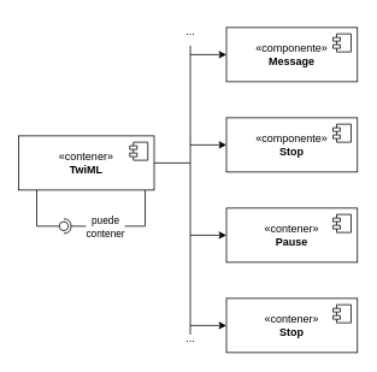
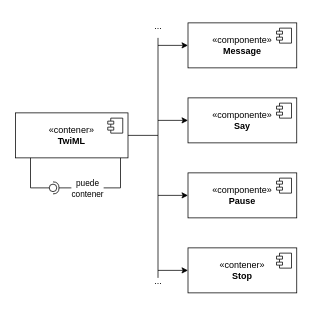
  <mxCell id="0" />
  <mxCell id="1" parent="0" />
  <mxCell id="2" value="«contener»&lt;br&gt;&lt;b&gt;TwiML&lt;/b&gt;" style="html=1;dropTarget=0;whiteSpace=wrap;" parent="1" vertex="1"><mxGeometry x="20" y="150" width="150" height="60" as="geometry" /></mxCell>
  <mxCell id="3" value="" style="shape=module;jettyWidth=8;jettyHeight=4;" parent="2" vertex="1"><mxGeometry x="1" width="20" height="20" relative="1" as="geometry"><mxPoint x="-27" y="7" as="offset" /></mxGeometry></mxCell>
  <mxCell id="4" value="«componente»&lt;br&gt;&lt;b&gt;Message&lt;/b&gt;" style="html=1;dropTarget=0;whiteSpace=wrap;" vertex="1" parent="1"><mxGeometry x="250" y="30" width="145" height="60" as="geometry" /></mxCell>
  <mxCell id="5" value="" style="shape=module;jettyWidth=8;jettyHeight=4;" vertex="1" parent="4"><mxGeometry x="1" width="20" height="20" relative="1" as="geometry"><mxPoint x="-27" y="7" as="offset" /></mxGeometry></mxCell>
  <mxCell id="6" value="" style="endArrow=classic;html=1;rounded=0;entryX=0;entryY=0.5;entryDx=0;entryDy=0;" edge="1" parent="1" target="4"><mxGeometry width="50" height="50" relative="1" as="geometry"><mxPoint x="210" y="60" as="sourcePoint" /><mxPoint x="260" y="170" as="targetPoint" /></mxGeometry></mxCell>
- <mxCell id="7" value="«componente»&lt;br&gt;&lt;b&gt;Stop&lt;/b&gt;" style="html=1;dropTarget=0;whiteSpace=wrap;" vertex="1" parent="1"><mxGeometry x="250" y="130" width="145" height="60" as="geometry" /></mxCell>
+ <mxCell id="7" value="«componente»&lt;br&gt;&lt;b&gt;Say&lt;/b&gt;" style="html=1;dropTarget=0;whiteSpace=wrap;" vertex="1" parent="1"><mxGeometry x="250" y="130" width="145" height="60" as="geometry" /></mxCell>
  <mxCell id="8" value="" style="shape=module;jettyWidth=8;jettyHeight=4;" vertex="1" parent="7"><mxGeometry x="1" width="20" height="20" relative="1" as="geometry"><mxPoint x="-27" y="7" as="offset" /></mxGeometry></mxCell>
  <mxCell id="9" value="" style="endArrow=classic;html=1;rounded=0;entryX=0;entryY=0.5;entryDx=0;entryDy=0;" edge="1" parent="1" target="7"><mxGeometry width="50" height="50" relative="1" as="geometry"><mxPoint x="210" y="160" as="sourcePoint" /><mxPoint x="260" y="270" as="targetPoint" /></mxGeometry></mxCell>
- <mxCell id="10" value="«contener»&lt;br&gt;&lt;b&gt;Pause&lt;/b&gt;" style="html=1;dropTarget=0;whiteSpace=wrap;" vertex="1" parent="1"><mxGeometry x="250" y="230" width="145" height="60" as="geometry" /></mxCell>
+ <mxCell id="10" value="«componente»&lt;br&gt;&lt;b&gt;Pause&lt;/b&gt;" style="html=1;dropTarget=0;whiteSpace=wrap;" vertex="1" parent="1"><mxGeometry x="250" y="230" width="145" height="60" as="geometry" /></mxCell>
  <mxCell id="11" value="" style="shape=module;jettyWidth=8;jettyHeight=4;" vertex="1" parent="10"><mxGeometry x="1" width="20" height="20" relative="1" as="geometry"><mxPoint x="-27" y="7" as="offset" /></mxGeometry></mxCell>
  <mxCell id="12" value="" style="endArrow=classic;html=1;rounded=0;entryX=0;entryY=0.5;entryDx=0;entryDy=0;" edge="1" parent="1" target="10"><mxGeometry width="50" height="50" relative="1" as="geometry"><mxPoint x="210" y="260" as="sourcePoint" /><mxPoint x="260" y="370" as="targetPoint" /></mxGeometry></mxCell>
  <mxCell id="13" value="«contener»&lt;br&gt;&lt;b&gt;Stop&lt;/b&gt;" style="html=1;dropTarget=0;whiteSpace=wrap;" vertex="1" parent="1"><mxGeometry x="250" y="330" width="145" height="60" as="geometry" /></mxCell>
  <mxCell id="14" value="" style="shape=module;jettyWidth=8;jettyHeight=4;" vertex="1" parent="13"><mxGeometry x="1" width="20" height="20" relative="1" as="geometry"><mxPoint x="-27" y="7" as="offset" /></mxGeometry></mxCell>
  <mxCell id="15" value="" style="endArrow=classic;html=1;rounded=0;entryX=0;entryY=0.5;entryDx=0;entryDy=0;" edge="1" parent="1" target="13"><mxGeometry width="50" height="50" relative="1" as="geometry"><mxPoint x="210" y="360" as="sourcePoint" /><mxPoint x="260" y="470" as="targetPoint" /></mxGeometry></mxCell>
  <mxCell id="16" value="" style="endArrow=none;html=1;rounded=0;" edge="1" parent="1"><mxGeometry width="50" height="50" relative="1" as="geometry"><mxPoint x="210" y="370" as="sourcePoint" /><mxPoint x="210" y="50" as="targetPoint" /></mxGeometry></mxCell>
  <mxCell id="17" value="" style="endArrow=none;html=1;rounded=0;exitX=1;exitY=0.5;exitDx=0;exitDy=0;" edge="1" parent="1" source="2"><mxGeometry width="50" height="50" relative="1" as="geometry"><mxPoint x="220" y="280" as="sourcePoint" /><mxPoint x="210" y="180" as="targetPoint" /></mxGeometry></mxCell>
  <mxCell id="18" value="..." style="text;html=1;align=center;verticalAlign=middle;resizable=0;points=[];autosize=1;strokeColor=none;fillColor=none;" vertex="1" parent="1"><mxGeometry x="195" y="20" width="30" height="30" as="geometry" /></mxCell>
  <mxCell id="19" value="..." style="text;html=1;align=center;verticalAlign=middle;resizable=0;points=[];autosize=1;strokeColor=none;fillColor=none;" vertex="1" parent="1"><mxGeometry x="195" y="360" width="30" height="30" as="geometry" /></mxCell>
  <mxCell id="20" value="" style="rounded=0;orthogonalLoop=1;jettySize=auto;html=1;endArrow=halfCircle;endFill=0;endSize=6;strokeWidth=1;sketch=0;" edge="1" parent="1"><mxGeometry relative="1" as="geometry"><mxPoint x="160" y="210" as="sourcePoint" /><mxPoint x="70" y="250" as="targetPoint" /><Array as="points"><mxPoint x="160" y="250" /></Array></mxGeometry></mxCell>
  <mxCell id="21" value="puede&lt;br&gt;contener" style="edgeLabel;html=1;align=center;verticalAlign=middle;resizable=0;points=[];" vertex="1" connectable="0" parent="20"><mxGeometry x="0.539" y="1" relative="1" as="geometry"><mxPoint x="15" y="-1" as="offset" /></mxGeometry></mxCell>
  <mxCell id="22" value="" style="rounded=0;orthogonalLoop=1;jettySize=auto;html=1;endArrow=oval;endFill=0;sketch=0;sourcePerimeterSpacing=0;targetPerimeterSpacing=0;endSize=10;" edge="1" parent="1"><mxGeometry relative="1" as="geometry"><mxPoint x="40" y="210" as="sourcePoint" /><mxPoint x="70" y="250" as="targetPoint" /><Array as="points"><mxPoint x="40" y="250" /></Array></mxGeometry></mxCell>
  <mxCell id="23" value="" style="ellipse;whiteSpace=wrap;html=1;align=center;aspect=fixed;fillColor=none;strokeColor=none;resizable=0;perimeter=centerPerimeter;rotatable=0;allowArrows=0;points=[];outlineConnect=1;" vertex="1" parent="1"><mxGeometry x="90" y="245" width="10" height="10" as="geometry" /></mxCell>
